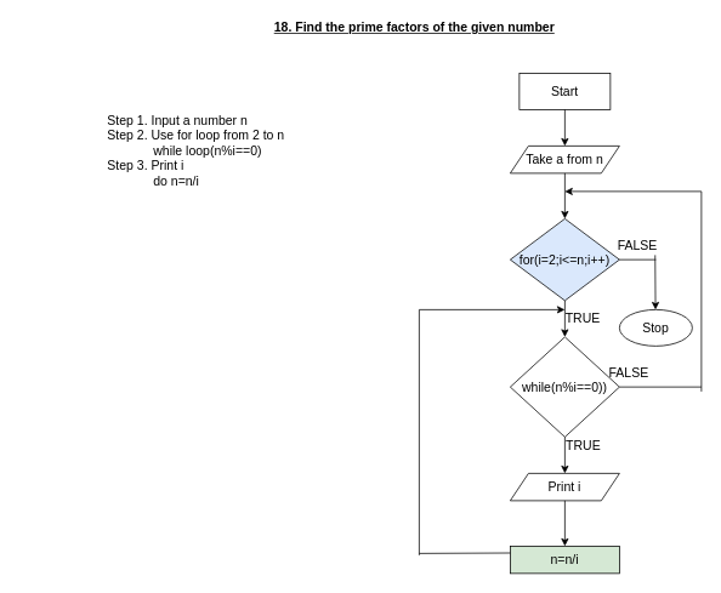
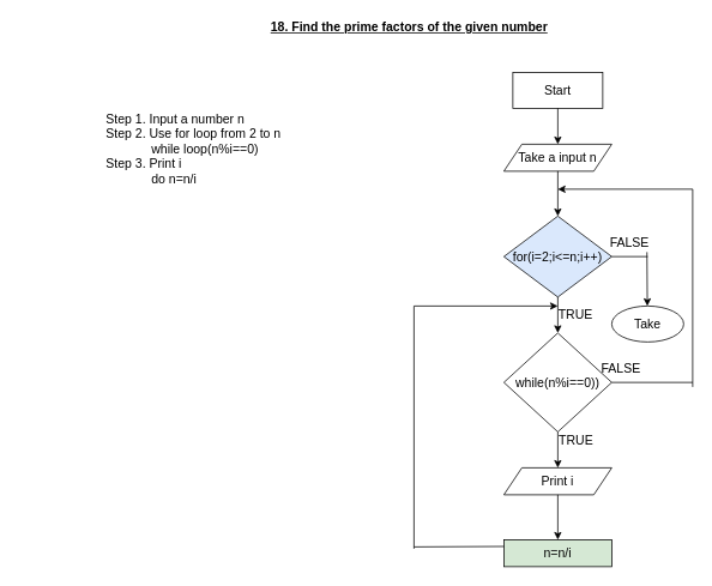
  <mxCell id="0" />
  <mxCell id="1" parent="0" />
  <mxCell id="2" value="&lt;font style=&quot;font-size: 14px&quot;&gt;&lt;b&gt;&lt;u&gt;18. Find the prime factors of the given number&lt;/u&gt;&lt;/b&gt;&lt;/font&gt;" style="text;html=1;strokeColor=none;fillColor=none;align=center;verticalAlign=middle;whiteSpace=wrap;rounded=0;" vertex="1" parent="1"><mxGeometry x="245" y="20" width="420" height="20" as="geometry" /></mxCell>
  <mxCell id="3" value="&lt;div style=&quot;text-align: left&quot;&gt;&lt;span style=&quot;font-size: 14px&quot;&gt;Step 1. Input a number n&lt;/span&gt;&lt;/div&gt;&lt;font style=&quot;font-size: 14px&quot;&gt;&lt;div style=&quot;text-align: left&quot;&gt;&lt;span&gt;Step 2. Use for loop from 2 to n&lt;/span&gt;&lt;/div&gt;&lt;div style=&quot;text-align: left&quot;&gt;&lt;span&gt;&amp;nbsp; &amp;nbsp; &amp;nbsp; &amp;nbsp; &amp;nbsp; &amp;nbsp; &amp;nbsp;while loop(n%i==0)&lt;/span&gt;&lt;/div&gt;&lt;div style=&quot;text-align: left&quot;&gt;&lt;span&gt;Step 3. Print i&lt;/span&gt;&lt;/div&gt;&lt;div style=&quot;text-align: left&quot;&gt;&lt;span&gt;&amp;nbsp; &amp;nbsp; &amp;nbsp; &amp;nbsp; &amp;nbsp; &amp;nbsp; &amp;nbsp;do n=n/i&lt;/span&gt;&lt;/div&gt;&lt;/font&gt;" style="text;html=1;strokeColor=none;fillColor=none;align=center;verticalAlign=middle;whiteSpace=wrap;rounded=0;" vertex="1" parent="1"><mxGeometry y="110" width="390" height="110" as="geometry" x="20" /></mxCell>
  <mxCell id="4" value="&lt;font style=&quot;font-size: 14px&quot;&gt;Start&lt;/font&gt;" style="whiteSpace=wrap;html=1;rounded=0;" vertex="1" parent="1"><mxGeometry x="570" y="80" width="100" height="40" as="geometry" /></mxCell>
  <mxCell id="5" value="" style="endArrow=classic;html=1;exitX=0.5;exitY=1;exitDx=0;exitDy=0;" edge="1" parent="1" source="4"><mxGeometry width="50" height="50" relative="1" as="geometry"><mxPoint x="620" y="200" as="sourcePoint" /><mxPoint x="620" y="160" as="targetPoint" /></mxGeometry></mxCell>
- <mxCell id="6" value="&lt;font style=&quot;font-size: 14px&quot;&gt;Take a from n&lt;/font&gt;" style="shape=parallelogram;perimeter=parallelogramPerimeter;whiteSpace=wrap;html=1;fixedSize=1;" vertex="1" parent="1"><mxGeometry x="560" y="160" width="120" height="30" as="geometry" /></mxCell>
+ <mxCell id="6" value="&lt;font style=&quot;font-size: 14px&quot;&gt;Take a input n&lt;/font&gt;" style="shape=parallelogram;perimeter=parallelogramPerimeter;whiteSpace=wrap;html=1;fixedSize=1;" vertex="1" parent="1"><mxGeometry x="560" y="160" width="120" height="30" as="geometry" /></mxCell>
  <mxCell id="7" value="" style="endArrow=classic;html=1;exitX=0.5;exitY=1;exitDx=0;exitDy=0;" edge="1" parent="1" source="6"><mxGeometry width="50" height="50" relative="1" as="geometry"><mxPoint x="410" y="230" as="sourcePoint" /><mxPoint x="620" y="240" as="targetPoint" /></mxGeometry></mxCell>
  <mxCell id="8" value="&lt;font style=&quot;font-size: 14px&quot;&gt;for(i=2;i&amp;lt;=n;i++)&lt;/font&gt;" style="rhombus;whiteSpace=wrap;html=1;fillColor=#dae8fc;" vertex="1" parent="1"><mxGeometry x="560" y="240" width="120" height="90" as="geometry" /></mxCell>
  <mxCell id="9" value="" style="endArrow=classic;html=1;exitX=0.5;exitY=1;exitDx=0;exitDy=0;" edge="1" parent="1" source="8"><mxGeometry width="50" height="50" relative="1" as="geometry"><mxPoint x="410" y="330" as="sourcePoint" /><mxPoint x="620" y="370" as="targetPoint" /></mxGeometry></mxCell>
  <mxCell id="10" value="&lt;font style=&quot;font-size: 14px&quot;&gt;while(n%i==0))&lt;/font&gt;" style="rhombus;whiteSpace=wrap;html=1;" vertex="1" parent="1"><mxGeometry x="560" y="370" width="120" height="110" as="geometry" /></mxCell>
  <mxCell id="11" value="" style="endArrow=classic;html=1;exitX=0.5;exitY=1;exitDx=0;exitDy=0;" edge="1" parent="1" source="10"><mxGeometry width="50" height="50" relative="1" as="geometry"><mxPoint x="410" y="330" as="sourcePoint" /><mxPoint x="620" y="520" as="targetPoint" /></mxGeometry></mxCell>
  <mxCell id="12" value="&lt;font style=&quot;font-size: 14px&quot;&gt;Print i&lt;/font&gt;" style="shape=parallelogram;perimeter=parallelogramPerimeter;whiteSpace=wrap;html=1;fixedSize=1;" vertex="1" parent="1"><mxGeometry x="560" y="520" width="120" height="30" as="geometry" /></mxCell>
  <mxCell id="13" value="" style="endArrow=classic;html=1;exitX=0.5;exitY=1;exitDx=0;exitDy=0;" edge="1" parent="1" source="12"><mxGeometry width="50" height="50" relative="1" as="geometry"><mxPoint x="410" y="420" as="sourcePoint" /><mxPoint x="620" y="600" as="targetPoint" /></mxGeometry></mxCell>
  <mxCell id="14" value="&lt;font style=&quot;font-size: 14px&quot;&gt;n=n/i&lt;/font&gt;" style="rounded=0;whiteSpace=wrap;html=1;fillColor=#d5e8d4;" vertex="1" parent="1"><mxGeometry x="560" y="600" width="120" height="30" as="geometry" /></mxCell>
  <mxCell id="15" value="" style="endArrow=none;html=1;" edge="1" parent="1"><mxGeometry width="50" height="50" relative="1" as="geometry"><mxPoint x="460" y="610" as="sourcePoint" /><mxPoint x="460" y="340" as="targetPoint" /></mxGeometry></mxCell>
  <mxCell id="16" value="" style="endArrow=none;html=1;exitX=1;exitY=0.5;exitDx=0;exitDy=0;" edge="1" parent="1" source="10"><mxGeometry width="50" height="50" relative="1" as="geometry"><mxPoint x="410" y="420" as="sourcePoint" /><mxPoint x="770" y="425" as="targetPoint" /></mxGeometry></mxCell>
  <mxCell id="17" value="" style="endArrow=classic;html=1;" edge="1" parent="1"><mxGeometry width="50" height="50" relative="1" as="geometry"><mxPoint x="460" y="340" as="sourcePoint" /><mxPoint x="620" y="340" as="targetPoint" /></mxGeometry></mxCell>
  <mxCell id="18" value="" style="endArrow=none;html=1;entryX=0;entryY=0.25;entryDx=0;entryDy=0;" edge="1" parent="1" target="14"><mxGeometry width="50" height="50" relative="1" as="geometry"><mxPoint x="460" y="608" as="sourcePoint" /><mxPoint x="530" y="580" as="targetPoint" /></mxGeometry></mxCell>
  <mxCell id="19" value="" style="endArrow=none;html=1;" edge="1" parent="1"><mxGeometry width="50" height="50" relative="1" as="geometry"><mxPoint x="770" y="430" as="sourcePoint" /><mxPoint x="770" y="210" as="targetPoint" /></mxGeometry></mxCell>
  <mxCell id="20" value="" style="endArrow=classic;html=1;" edge="1" parent="1"><mxGeometry width="50" height="50" relative="1" as="geometry"><mxPoint x="770" y="210" as="sourcePoint" /><mxPoint x="620" y="210" as="targetPoint" /></mxGeometry></mxCell>
  <mxCell id="21" value="" style="endArrow=none;html=1;entryX=1;entryY=0.5;entryDx=0;entryDy=0;" edge="1" parent="1" target="8"><mxGeometry width="50" height="50" relative="1" as="geometry"><mxPoint x="720" y="285" as="sourcePoint" /><mxPoint x="530" y="410" as="targetPoint" /></mxGeometry></mxCell>
  <mxCell id="22" value="" style="endArrow=classic;html=1;" edge="1" parent="1"><mxGeometry width="50" height="50" relative="1" as="geometry"><mxPoint x="719.17" y="280" as="sourcePoint" /><mxPoint x="719.59" y="340" as="targetPoint" /></mxGeometry></mxCell>
- <mxCell id="23" value="&lt;font style=&quot;font-size: 14px&quot;&gt;Stop&lt;/font&gt;" style="ellipse;whiteSpace=wrap;html=1;" vertex="1" parent="1"><mxGeometry x="680" y="340" width="80" height="40" as="geometry" /></mxCell>
+ <mxCell id="23" value="&lt;font style=&quot;font-size: 14px&quot;&gt;Take&lt;/font&gt;" style="ellipse;whiteSpace=wrap;html=1;" vertex="1" parent="1"><mxGeometry x="680" y="340" width="80" height="40" as="geometry" /></mxCell>
  <mxCell id="24" value="&lt;font style=&quot;font-size: 14px&quot;&gt;FALSE&lt;/font&gt;" style="text;html=1;strokeColor=none;fillColor=none;align=center;verticalAlign=middle;whiteSpace=wrap;rounded=0;" vertex="1" parent="1"><mxGeometry x="680" y="260" width="40" height="20" as="geometry" /></mxCell>
  <mxCell id="25" value="&lt;font style=&quot;font-size: 14px&quot;&gt;TRUE&lt;/font&gt;" style="text;html=1;strokeColor=none;fillColor=none;align=center;verticalAlign=middle;whiteSpace=wrap;rounded=0;" vertex="1" parent="1"><mxGeometry x="620" y="340" width="40" height="20" as="geometry" /></mxCell>
  <mxCell id="26" value="&lt;span style=&quot;font-size: 14px&quot;&gt;FALSE&lt;/span&gt;" style="text;html=1;align=center;verticalAlign=middle;resizable=0;points=[];autosize=1;" vertex="1" parent="1"><mxGeometry x="660" y="400" width="60" height="20" as="geometry" /></mxCell>
  <mxCell id="27" value="&lt;span style=&quot;font-size: 14px&quot;&gt;TRUE&lt;/span&gt;" style="text;html=1;align=center;verticalAlign=middle;resizable=0;points=[];autosize=1;" vertex="1" parent="1"><mxGeometry x="615" y="480" width="50" height="20" as="geometry" /></mxCell>
